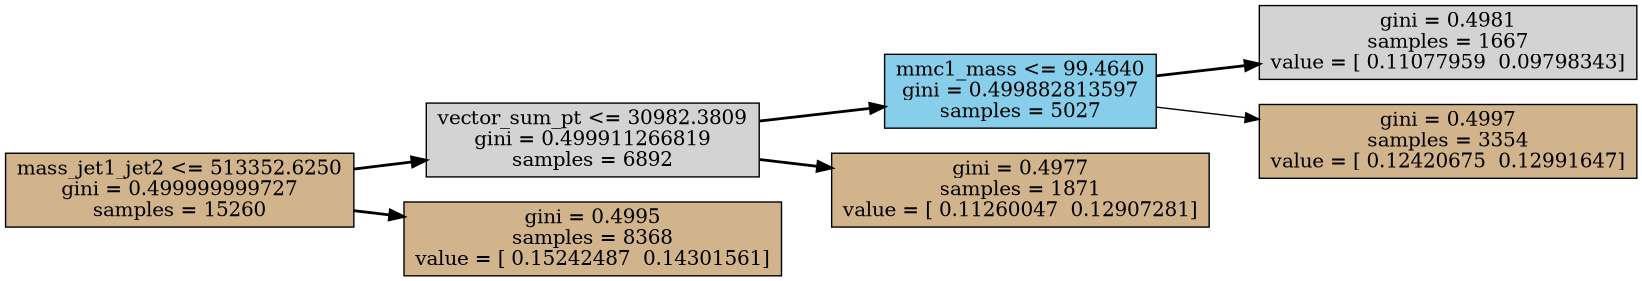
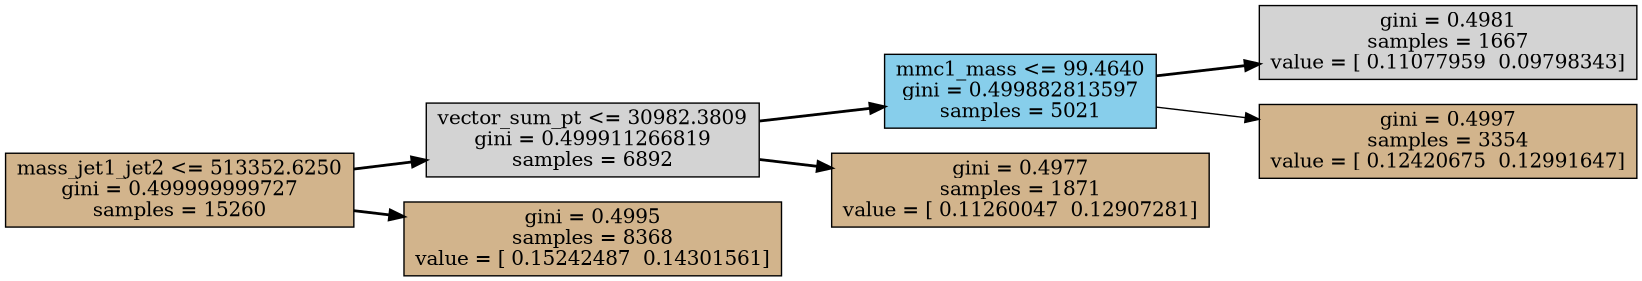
  digraph {
    rankdir=LR
    node [shape=box style=filled fillcolor=tan]
    edge [style=bold]
    n1 [label="mass_jet1_jet2 <= 513352.6250\ngini = 0.499999999727\nsamples = 15260"]
    n2 [label="vector_sum_pt <= 30982.3809\ngini = 0.499911266819\nsamples = 6892" fillcolor=lightgrey]
    n3 [label="gini = 0.4995\nsamples = 8368\nvalue = [ 0.15242487  0.14301561]"]
-   n4 [label="mmc1_mass <= 99.4640\ngini = 0.499882813597\nsamples = 5027" fillcolor=skyblue]
+   n4 [label="mmc1_mass <= 99.4640\ngini = 0.499882813597\nsamples = 5021" fillcolor=skyblue]
    n5 [label="gini = 0.4977\nsamples = 1871\nvalue = [ 0.11260047  0.12907281]"]
    n6 [label="gini = 0.4981\nsamples = 1667\nvalue = [ 0.11077959  0.09798343]" fillcolor=lightgrey]
    n7 [label="gini = 0.4997\nsamples = 3354\nvalue = [ 0.12420675  0.12991647]"]
    n1 -> n2
    n1 -> n3
    n2 -> n4
    n2 -> n5
    n4 -> n6
    n4 -> n7 [style=solid]
  }
